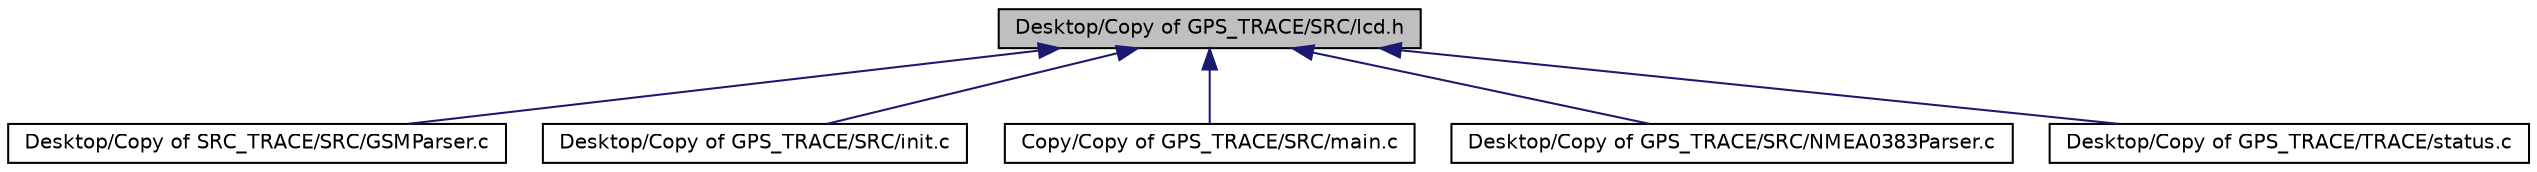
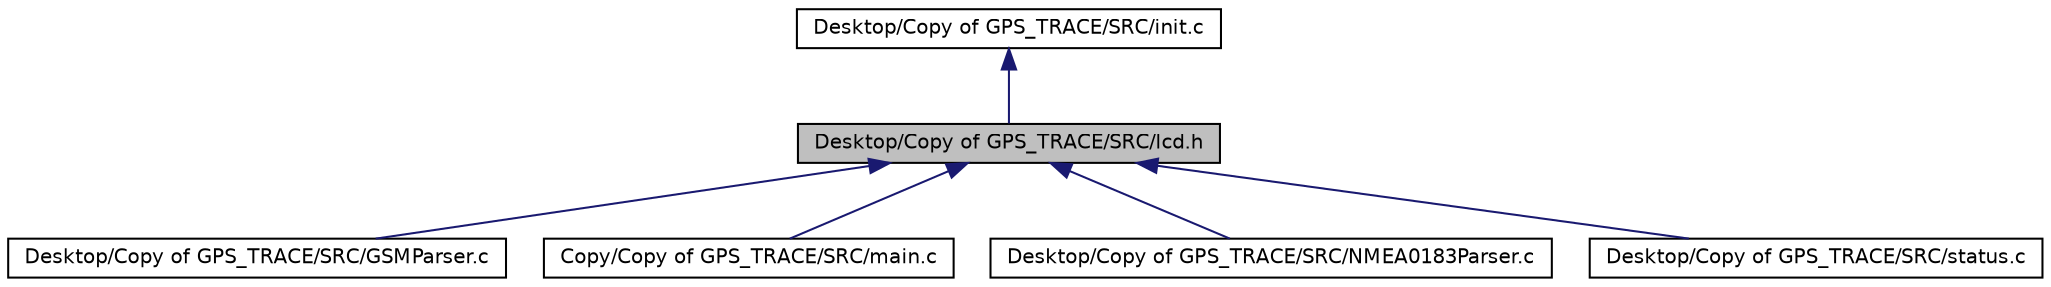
  digraph {
    fontname="DejaVu Sans"
    node [color=black fillcolor=white fontname="DejaVu Sans" fontsize=10 shape=record style=filled]
    edge [color=midnightblue dir=back fontname="DejaVu Sans" fontsize=10 labelfontname="FreeSans.ttf" labelfontsize=10 style=solid]
    n1 [fillcolor=grey75 fontcolor=black height=0.2 label="Desktop/Copy of GPS_TRACE/SRC/lcd.h" width=0.4]
-   n2 [height=0.2 label="Desktop/Copy of SRC_TRACE/SRC/GSMParser.c" width=0.4]
+   n2 [height=0.2 label="Desktop/Copy of GPS_TRACE/SRC/GSMParser.c" width=0.4]
    n3 [height=0.2 label="Desktop/Copy of GPS_TRACE/SRC/init.c" width=0.4]
    n4 [height=0.2 label="Copy/Copy of GPS_TRACE/SRC/main.c" width=0.4]
-   n5 [height=0.2 label="Desktop/Copy of GPS_TRACE/SRC/NMEA0383Parser.c" width=0.4]
-   n6 [height=0.2 label="Desktop/Copy of GPS_TRACE/TRACE/status.c" width=0.4]
+   n5 [height=0.2 label="Desktop/Copy of GPS_TRACE/SRC/NMEA0183Parser.c" width=0.4]
+   n6 [height=0.2 label="Desktop/Copy of GPS_TRACE/SRC/status.c" width=0.4]
    n1 -> n2
-   n1 -> n3
+   n3 -> n1
    n1 -> n4
    n1 -> n5
    n1 -> n6
  }
